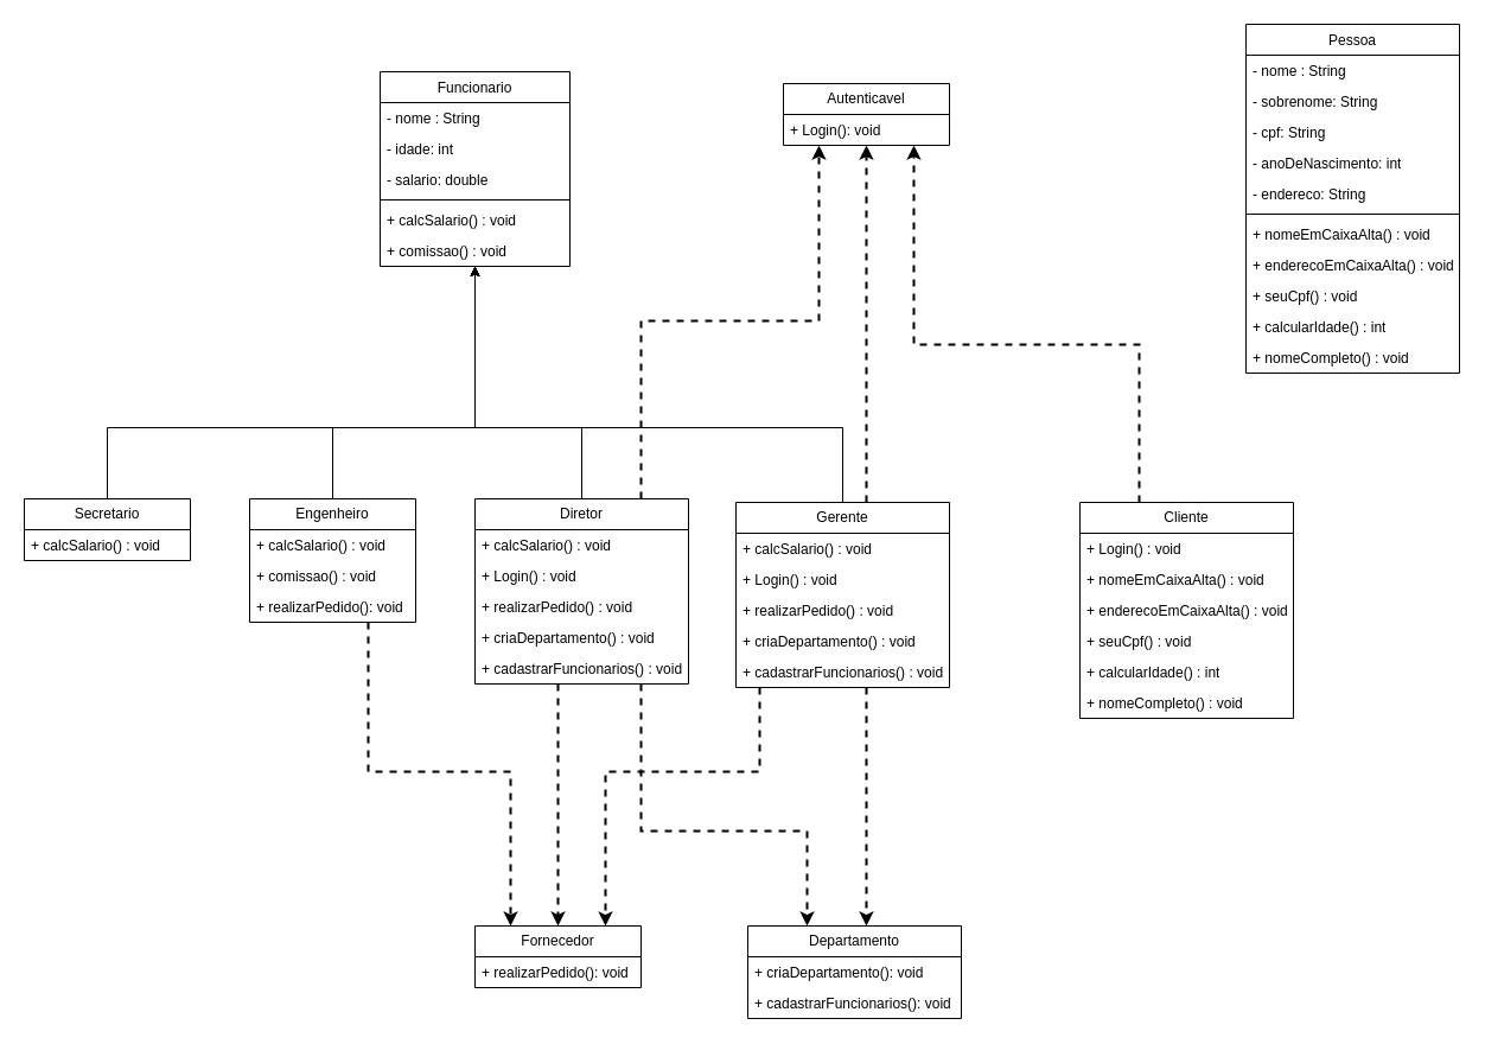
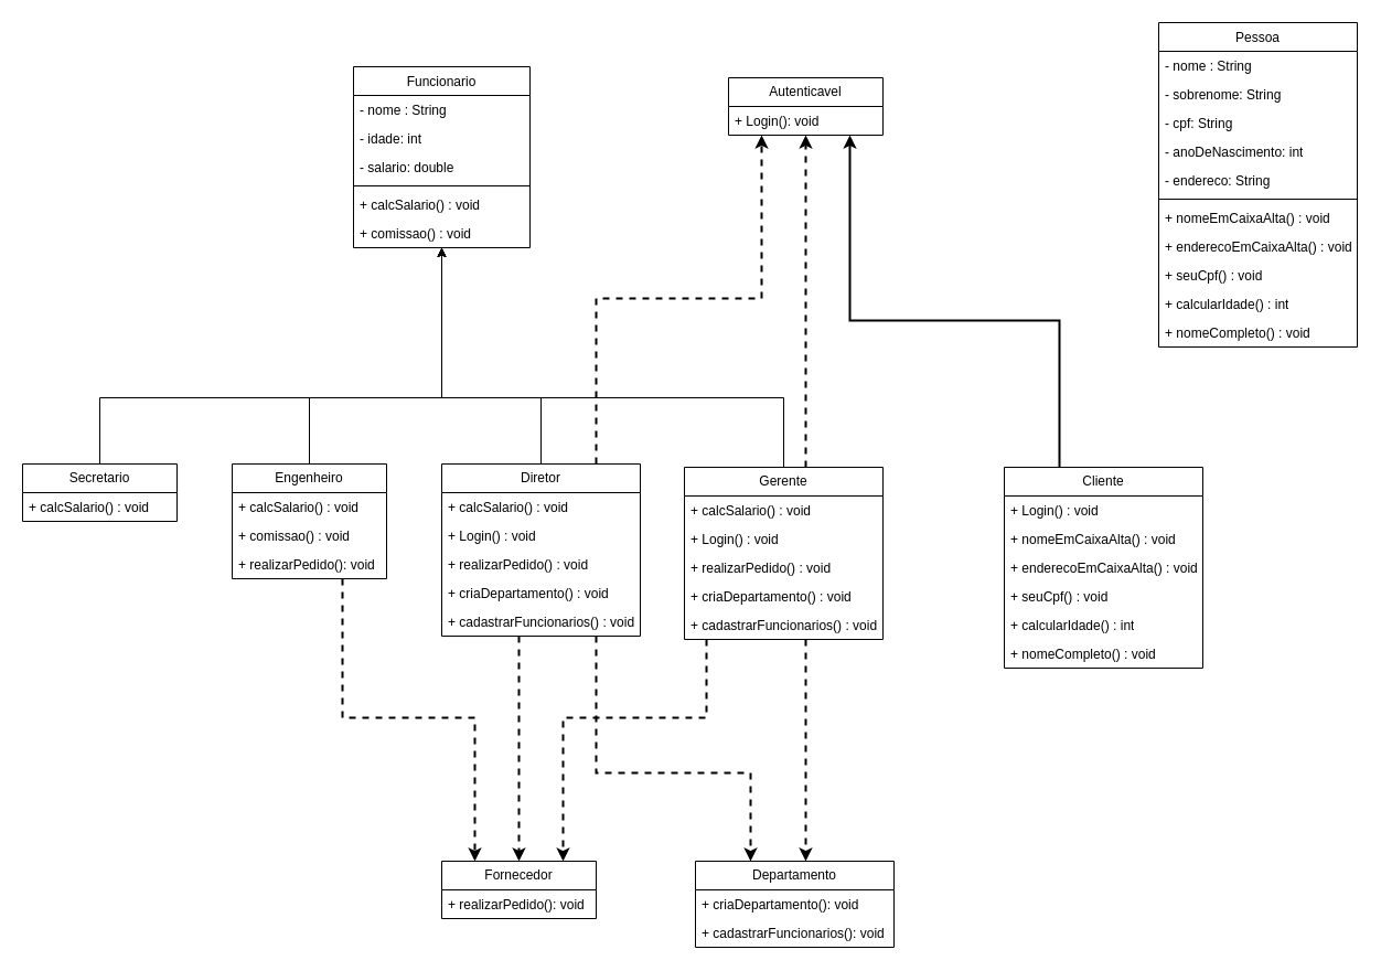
  <mxCell id="0" />
  <mxCell id="1" parent="0" />
  <mxCell id="2" value="&lt;span style=&quot;font-weight: 400;&quot;&gt;Funcionario&lt;/span&gt;" style="swimlane;fontStyle=1;align=center;verticalAlign=top;childLayout=stackLayout;horizontal=1;startSize=26;horizontalStack=0;resizeParent=1;resizeParentMax=0;resizeLast=0;collapsible=1;marginBottom=0;whiteSpace=wrap;html=1;" vertex="1" parent="1"><mxGeometry x="320" y="60" width="160" height="164" as="geometry" /></mxCell>
  <mxCell id="3" value="- nome : String" style="text;strokeColor=none;fillColor=none;align=left;verticalAlign=top;spacingLeft=4;spacingRight=4;overflow=hidden;rotatable=0;points=[[0,0.5],[1,0.5]];portConstraint=eastwest;whiteSpace=wrap;html=1;" vertex="1" parent="2"><mxGeometry y="26" width="160" height="26" as="geometry" /></mxCell>
  <mxCell id="4" value="- idade: int" style="text;strokeColor=none;fillColor=none;align=left;verticalAlign=top;spacingLeft=4;spacingRight=4;overflow=hidden;rotatable=0;points=[[0,0.5],[1,0.5]];portConstraint=eastwest;whiteSpace=wrap;html=1;" vertex="1" parent="2"><mxGeometry y="52" width="160" height="26" as="geometry" /></mxCell>
  <mxCell id="5" value="- salario: double" style="text;strokeColor=none;fillColor=none;align=left;verticalAlign=top;spacingLeft=4;spacingRight=4;overflow=hidden;rotatable=0;points=[[0,0.5],[1,0.5]];portConstraint=eastwest;whiteSpace=wrap;html=1;" vertex="1" parent="2"><mxGeometry y="78" width="160" height="26" as="geometry" /></mxCell>
  <mxCell id="6" value="" style="line;strokeWidth=1;fillColor=none;align=left;verticalAlign=middle;spacingTop=-1;spacingLeft=3;spacingRight=3;rotatable=0;labelPosition=right;points=[];portConstraint=eastwest;strokeColor=inherit;" vertex="1" parent="2"><mxGeometry y="104" width="160" height="8" as="geometry" /></mxCell>
  <mxCell id="7" value="+ calcSalario() : void" style="text;strokeColor=none;fillColor=none;align=left;verticalAlign=top;spacingLeft=4;spacingRight=4;overflow=hidden;rotatable=0;points=[[0,0.5],[1,0.5]];portConstraint=eastwest;whiteSpace=wrap;html=1;" vertex="1" parent="2"><mxGeometry y="112" width="160" height="26" as="geometry" /></mxCell>
  <mxCell id="8" value="+ comissao() : void" style="text;strokeColor=none;fillColor=none;align=left;verticalAlign=top;spacingLeft=4;spacingRight=4;overflow=hidden;rotatable=0;points=[[0,0.5],[1,0.5]];portConstraint=eastwest;whiteSpace=wrap;html=1;" vertex="1" parent="2"><mxGeometry y="138" width="160" height="26" as="geometry" /></mxCell>
  <mxCell id="9" style="edgeStyle=orthogonalEdgeStyle;rounded=0;orthogonalLoop=1;jettySize=auto;html=1;" edge="1" parent="1" source="10" target="2"><mxGeometry relative="1" as="geometry"><Array as="points"><mxPoint x="90" y="360" /><mxPoint x="400" y="360" /></Array></mxGeometry></mxCell>
  <mxCell id="10" value="Secretario" style="swimlane;fontStyle=0;childLayout=stackLayout;horizontal=1;startSize=26;fillColor=none;horizontalStack=0;resizeParent=1;resizeParentMax=0;resizeLast=0;collapsible=1;marginBottom=0;whiteSpace=wrap;html=1;" vertex="1" parent="1"><mxGeometry x="20" y="420" width="140" height="52" as="geometry" /></mxCell>
  <mxCell id="11" value="+ calcSalario() : void" style="text;strokeColor=none;fillColor=none;align=left;verticalAlign=top;spacingLeft=4;spacingRight=4;overflow=hidden;rotatable=0;points=[[0,0.5],[1,0.5]];portConstraint=eastwest;whiteSpace=wrap;html=1;" vertex="1" parent="10"><mxGeometry y="26" width="140" height="26" as="geometry" /></mxCell>
  <mxCell id="12" style="edgeStyle=orthogonalEdgeStyle;rounded=0;orthogonalLoop=1;jettySize=auto;html=1;" edge="1" parent="1" source="14" target="2"><mxGeometry relative="1" as="geometry"><Array as="points"><mxPoint x="280" y="360" /><mxPoint x="400" y="360" /></Array></mxGeometry></mxCell>
  <mxCell id="13" style="edgeStyle=orthogonalEdgeStyle;rounded=0;orthogonalLoop=1;jettySize=auto;html=1;dashed=1;strokeWidth=2;" edge="1" parent="1" source="14" target="63"><mxGeometry relative="1" as="geometry"><Array as="points"><mxPoint x="310" y="650" /><mxPoint x="430" y="650" /></Array></mxGeometry></mxCell>
  <mxCell id="14" value="Engenheiro" style="swimlane;fontStyle=0;childLayout=stackLayout;horizontal=1;startSize=26;fillColor=none;horizontalStack=0;resizeParent=1;resizeParentMax=0;resizeLast=0;collapsible=1;marginBottom=0;whiteSpace=wrap;html=1;" vertex="1" parent="1"><mxGeometry x="210" y="420" width="140" height="104" as="geometry" /></mxCell>
  <mxCell id="15" value="+ calcSalario() : void" style="text;strokeColor=none;fillColor=none;align=left;verticalAlign=top;spacingLeft=4;spacingRight=4;overflow=hidden;rotatable=0;points=[[0,0.5],[1,0.5]];portConstraint=eastwest;whiteSpace=wrap;html=1;" vertex="1" parent="14"><mxGeometry y="26" width="140" height="26" as="geometry" /></mxCell>
  <mxCell id="16" value="+ comissao() : void" style="text;strokeColor=none;fillColor=none;align=left;verticalAlign=top;spacingLeft=4;spacingRight=4;overflow=hidden;rotatable=0;points=[[0,0.5],[1,0.5]];portConstraint=eastwest;whiteSpace=wrap;html=1;" vertex="1" parent="14"><mxGeometry y="52" width="140" height="26" as="geometry" /></mxCell>
  <mxCell id="17" value="+ realizarPedido(): void" style="text;strokeColor=none;fillColor=none;align=left;verticalAlign=top;spacingLeft=4;spacingRight=4;overflow=hidden;rotatable=0;points=[[0,0.5],[1,0.5]];portConstraint=eastwest;whiteSpace=wrap;html=1;" vertex="1" parent="14"><mxGeometry y="78" width="140" height="26" as="geometry" /></mxCell>
  <mxCell id="18" style="edgeStyle=orthogonalEdgeStyle;rounded=0;orthogonalLoop=1;jettySize=auto;html=1;" edge="1" parent="1" source="22" target="2"><mxGeometry relative="1" as="geometry"><Array as="points"><mxPoint x="490" y="360" /><mxPoint x="400" y="360" /></Array></mxGeometry></mxCell>
  <mxCell id="19" style="edgeStyle=orthogonalEdgeStyle;rounded=0;orthogonalLoop=1;jettySize=auto;html=1;dashed=1;strokeWidth=2;" edge="1" parent="1" source="22" target="58"><mxGeometry relative="1" as="geometry"><Array as="points"><mxPoint x="540" y="270" /><mxPoint x="690" y="270" /></Array></mxGeometry></mxCell>
  <mxCell id="20" style="edgeStyle=orthogonalEdgeStyle;rounded=0;orthogonalLoop=1;jettySize=auto;html=1;dashed=1;strokeWidth=2;" edge="1" parent="1" source="22" target="63"><mxGeometry relative="1" as="geometry"><Array as="points"><mxPoint x="470" y="700" /><mxPoint x="470" y="700" /></Array></mxGeometry></mxCell>
  <mxCell id="21" style="edgeStyle=orthogonalEdgeStyle;rounded=0;orthogonalLoop=1;jettySize=auto;html=1;dashed=1;strokeWidth=2;" edge="1" parent="1" source="22" target="60"><mxGeometry relative="1" as="geometry"><Array as="points"><mxPoint x="540" y="700" /><mxPoint x="680" y="700" /></Array></mxGeometry></mxCell>
  <mxCell id="22" value="Diretor" style="swimlane;fontStyle=0;childLayout=stackLayout;horizontal=1;startSize=26;fillColor=none;horizontalStack=0;resizeParent=1;resizeParentMax=0;resizeLast=0;collapsible=1;marginBottom=0;whiteSpace=wrap;html=1;" vertex="1" parent="1"><mxGeometry x="400" y="420" width="180" height="156" as="geometry" /></mxCell>
  <mxCell id="23" value="+ calcSalario() : void" style="text;strokeColor=none;fillColor=none;align=left;verticalAlign=top;spacingLeft=4;spacingRight=4;overflow=hidden;rotatable=0;points=[[0,0.5],[1,0.5]];portConstraint=eastwest;whiteSpace=wrap;html=1;" vertex="1" parent="22"><mxGeometry y="26" width="180" height="26" as="geometry" /></mxCell>
  <mxCell id="24" value="+ Login() : void" style="text;strokeColor=none;fillColor=none;align=left;verticalAlign=top;spacingLeft=4;spacingRight=4;overflow=hidden;rotatable=0;points=[[0,0.5],[1,0.5]];portConstraint=eastwest;whiteSpace=wrap;html=1;" vertex="1" parent="22"><mxGeometry y="52" width="180" height="26" as="geometry" /></mxCell>
  <mxCell id="25" value="+ realizarPedido() : void" style="text;strokeColor=none;fillColor=none;align=left;verticalAlign=top;spacingLeft=4;spacingRight=4;overflow=hidden;rotatable=0;points=[[0,0.5],[1,0.5]];portConstraint=eastwest;whiteSpace=wrap;html=1;" vertex="1" parent="22"><mxGeometry y="78" width="180" height="26" as="geometry" /></mxCell>
  <mxCell id="26" value="+ criaDepartamento() : void" style="text;strokeColor=none;fillColor=none;align=left;verticalAlign=top;spacingLeft=4;spacingRight=4;overflow=hidden;rotatable=0;points=[[0,0.5],[1,0.5]];portConstraint=eastwest;whiteSpace=wrap;html=1;" vertex="1" parent="22"><mxGeometry y="104" width="180" height="26" as="geometry" /></mxCell>
  <mxCell id="27" value="+ cadastrarFuncionarios() : void" style="text;strokeColor=none;fillColor=none;align=left;verticalAlign=top;spacingLeft=4;spacingRight=4;overflow=hidden;rotatable=0;points=[[0,0.5],[1,0.5]];portConstraint=eastwest;whiteSpace=wrap;html=1;" vertex="1" parent="22"><mxGeometry y="130" width="180" height="26" as="geometry" /></mxCell>
  <mxCell id="28" style="edgeStyle=orthogonalEdgeStyle;rounded=0;orthogonalLoop=1;jettySize=auto;html=1;" edge="1" parent="1" source="32" target="2"><mxGeometry relative="1" as="geometry"><Array as="points"><mxPoint x="710" y="360" /><mxPoint x="400" y="360" /></Array></mxGeometry></mxCell>
  <mxCell id="29" style="edgeStyle=orthogonalEdgeStyle;rounded=0;orthogonalLoop=1;jettySize=auto;html=1;dashed=1;strokeWidth=2;" edge="1" parent="1" source="32" target="58"><mxGeometry relative="1" as="geometry"><Array as="points"><mxPoint x="730" y="350" /><mxPoint x="730" y="350" /></Array></mxGeometry></mxCell>
  <mxCell id="30" style="edgeStyle=orthogonalEdgeStyle;rounded=0;orthogonalLoop=1;jettySize=auto;html=1;dashed=1;strokeWidth=2;" edge="1" parent="1" source="32" target="63"><mxGeometry relative="1" as="geometry"><Array as="points"><mxPoint x="640" y="650" /><mxPoint x="510" y="650" /></Array></mxGeometry></mxCell>
  <mxCell id="31" style="edgeStyle=orthogonalEdgeStyle;rounded=0;orthogonalLoop=1;jettySize=auto;html=1;dashed=1;strokeWidth=2;" edge="1" parent="1" source="32" target="60"><mxGeometry relative="1" as="geometry"><Array as="points"><mxPoint x="730" y="680" /><mxPoint x="730" y="680" /></Array></mxGeometry></mxCell>
  <mxCell id="32" value="Gerente" style="swimlane;fontStyle=0;childLayout=stackLayout;horizontal=1;startSize=26;fillColor=none;horizontalStack=0;resizeParent=1;resizeParentMax=0;resizeLast=0;collapsible=1;marginBottom=0;whiteSpace=wrap;html=1;" vertex="1" parent="1"><mxGeometry x="620" y="423" width="180" height="156" as="geometry" /></mxCell>
  <mxCell id="33" value="+ calcSalario() : void" style="text;strokeColor=none;fillColor=none;align=left;verticalAlign=top;spacingLeft=4;spacingRight=4;overflow=hidden;rotatable=0;points=[[0,0.5],[1,0.5]];portConstraint=eastwest;whiteSpace=wrap;html=1;" vertex="1" parent="32"><mxGeometry y="26" width="180" height="26" as="geometry" /></mxCell>
  <mxCell id="34" value="+ Login() : void" style="text;strokeColor=none;fillColor=none;align=left;verticalAlign=top;spacingLeft=4;spacingRight=4;overflow=hidden;rotatable=0;points=[[0,0.5],[1,0.5]];portConstraint=eastwest;whiteSpace=wrap;html=1;" vertex="1" parent="32"><mxGeometry y="52" width="180" height="26" as="geometry" /></mxCell>
  <mxCell id="35" value="+ realizarPedido() : void" style="text;strokeColor=none;fillColor=none;align=left;verticalAlign=top;spacingLeft=4;spacingRight=4;overflow=hidden;rotatable=0;points=[[0,0.5],[1,0.5]];portConstraint=eastwest;whiteSpace=wrap;html=1;" vertex="1" parent="32"><mxGeometry y="78" width="180" height="26" as="geometry" /></mxCell>
  <mxCell id="36" value="+ criaDepartamento() : void" style="text;strokeColor=none;fillColor=none;align=left;verticalAlign=top;spacingLeft=4;spacingRight=4;overflow=hidden;rotatable=0;points=[[0,0.5],[1,0.5]];portConstraint=eastwest;whiteSpace=wrap;html=1;" vertex="1" parent="32"><mxGeometry y="104" width="180" height="26" as="geometry" /></mxCell>
  <mxCell id="37" value="+ cadastrarFuncionarios() : void" style="text;strokeColor=none;fillColor=none;align=left;verticalAlign=top;spacingLeft=4;spacingRight=4;overflow=hidden;rotatable=0;points=[[0,0.5],[1,0.5]];portConstraint=eastwest;whiteSpace=wrap;html=1;" vertex="1" parent="32"><mxGeometry y="130" width="180" height="26" as="geometry" /></mxCell>
- <mxCell id="38" style="edgeStyle=orthogonalEdgeStyle;rounded=0;orthogonalLoop=1;jettySize=auto;html=1;dashed=1;strokeWidth=2;" edge="1" parent="1" source="39" target="58"><mxGeometry relative="1" as="geometry"><Array as="points"><mxPoint x="960" y="290" /><mxPoint x="770" y="290" /></Array></mxGeometry></mxCell>
+ <mxCell id="38" style="edgeStyle=orthogonalEdgeStyle;rounded=0;orthogonalLoop=1;jettySize=auto;html=1;dashed=0;strokeWidth=2;" edge="1" parent="1" source="39" target="58"><mxGeometry relative="1" as="geometry"><Array as="points"><mxPoint x="960" y="290" /><mxPoint x="770" y="290" /></Array></mxGeometry></mxCell>
  <mxCell id="39" value="Cliente" style="swimlane;fontStyle=0;childLayout=stackLayout;horizontal=1;startSize=26;fillColor=none;horizontalStack=0;resizeParent=1;resizeParentMax=0;resizeLast=0;collapsible=1;marginBottom=0;whiteSpace=wrap;html=1;" vertex="1" parent="1"><mxGeometry x="910" y="423" width="180" height="182" as="geometry" /></mxCell>
  <mxCell id="40" value="+ Login() : void" style="text;strokeColor=none;fillColor=none;align=left;verticalAlign=top;spacingLeft=4;spacingRight=4;overflow=hidden;rotatable=0;points=[[0,0.5],[1,0.5]];portConstraint=eastwest;whiteSpace=wrap;html=1;" vertex="1" parent="39"><mxGeometry y="26" width="180" height="26" as="geometry" /></mxCell>
  <mxCell id="41" value="+ nomeEmCaixaAlta() : void" style="text;strokeColor=none;fillColor=none;align=left;verticalAlign=top;spacingLeft=4;spacingRight=4;overflow=hidden;rotatable=0;points=[[0,0.5],[1,0.5]];portConstraint=eastwest;whiteSpace=wrap;html=1;" vertex="1" parent="39"><mxGeometry y="52" width="180" height="26" as="geometry" /></mxCell>
  <mxCell id="42" value="+ enderecoEmCaixaAlta() : void" style="text;strokeColor=none;fillColor=none;align=left;verticalAlign=top;spacingLeft=4;spacingRight=4;overflow=hidden;rotatable=0;points=[[0,0.5],[1,0.5]];portConstraint=eastwest;whiteSpace=wrap;html=1;" vertex="1" parent="39"><mxGeometry y="78" width="180" height="26" as="geometry" /></mxCell>
  <mxCell id="43" value="+ seuCpf() : void" style="text;strokeColor=none;fillColor=none;align=left;verticalAlign=top;spacingLeft=4;spacingRight=4;overflow=hidden;rotatable=0;points=[[0,0.5],[1,0.5]];portConstraint=eastwest;whiteSpace=wrap;html=1;" vertex="1" parent="39"><mxGeometry y="104" width="180" height="26" as="geometry" /></mxCell>
  <mxCell id="44" value="+ calcularIdade() : int" style="text;strokeColor=none;fillColor=none;align=left;verticalAlign=top;spacingLeft=4;spacingRight=4;overflow=hidden;rotatable=0;points=[[0,0.5],[1,0.5]];portConstraint=eastwest;whiteSpace=wrap;html=1;" vertex="1" parent="39"><mxGeometry y="130" width="180" height="26" as="geometry" /></mxCell>
  <mxCell id="45" value="+ nomeCompleto() : void" style="text;strokeColor=none;fillColor=none;align=left;verticalAlign=top;spacingLeft=4;spacingRight=4;overflow=hidden;rotatable=0;points=[[0,0.5],[1,0.5]];portConstraint=eastwest;whiteSpace=wrap;html=1;" vertex="1" parent="39"><mxGeometry y="156" width="180" height="26" as="geometry" /></mxCell>
  <mxCell id="46" value="&lt;span style=&quot;font-weight: 400;&quot;&gt;Pessoa&lt;/span&gt;" style="swimlane;fontStyle=1;align=center;verticalAlign=top;childLayout=stackLayout;horizontal=1;startSize=26;horizontalStack=0;resizeParent=1;resizeParentMax=0;resizeLast=0;collapsible=1;marginBottom=0;whiteSpace=wrap;html=1;" vertex="1" parent="1"><mxGeometry x="1050" y="20" width="180" height="294" as="geometry" /></mxCell>
  <mxCell id="47" value="- nome : String" style="text;strokeColor=none;fillColor=none;align=left;verticalAlign=top;spacingLeft=4;spacingRight=4;overflow=hidden;rotatable=0;points=[[0,0.5],[1,0.5]];portConstraint=eastwest;whiteSpace=wrap;html=1;" vertex="1" parent="46"><mxGeometry y="26" width="180" height="26" as="geometry" /></mxCell>
  <mxCell id="48" value="- sobrenome: String" style="text;strokeColor=none;fillColor=none;align=left;verticalAlign=top;spacingLeft=4;spacingRight=4;overflow=hidden;rotatable=0;points=[[0,0.5],[1,0.5]];portConstraint=eastwest;whiteSpace=wrap;html=1;" vertex="1" parent="46"><mxGeometry y="52" width="180" height="26" as="geometry" /></mxCell>
  <mxCell id="49" value="- cpf: String" style="text;strokeColor=none;fillColor=none;align=left;verticalAlign=top;spacingLeft=4;spacingRight=4;overflow=hidden;rotatable=0;points=[[0,0.5],[1,0.5]];portConstraint=eastwest;whiteSpace=wrap;html=1;" vertex="1" parent="46"><mxGeometry y="78" width="180" height="26" as="geometry" /></mxCell>
  <mxCell id="50" value="- anoDeNascimento: int" style="text;strokeColor=none;fillColor=none;align=left;verticalAlign=top;spacingLeft=4;spacingRight=4;overflow=hidden;rotatable=0;points=[[0,0.5],[1,0.5]];portConstraint=eastwest;whiteSpace=wrap;html=1;" vertex="1" parent="46"><mxGeometry y="104" width="180" height="26" as="geometry" /></mxCell>
  <mxCell id="51" value="- endereco: String" style="text;strokeColor=none;fillColor=none;align=left;verticalAlign=top;spacingLeft=4;spacingRight=4;overflow=hidden;rotatable=0;points=[[0,0.5],[1,0.5]];portConstraint=eastwest;whiteSpace=wrap;html=1;" vertex="1" parent="46"><mxGeometry y="130" width="180" height="26" as="geometry" /></mxCell>
  <mxCell id="52" value="" style="line;strokeWidth=1;fillColor=none;align=left;verticalAlign=middle;spacingTop=-1;spacingLeft=3;spacingRight=3;rotatable=0;labelPosition=right;points=[];portConstraint=eastwest;strokeColor=inherit;" vertex="1" parent="46"><mxGeometry y="156" width="180" height="8" as="geometry" /></mxCell>
  <mxCell id="53" value="+ nomeEmCaixaAlta() : void" style="text;strokeColor=none;fillColor=none;align=left;verticalAlign=top;spacingLeft=4;spacingRight=4;overflow=hidden;rotatable=0;points=[[0,0.5],[1,0.5]];portConstraint=eastwest;whiteSpace=wrap;html=1;" vertex="1" parent="46"><mxGeometry y="164" width="180" height="26" as="geometry" /></mxCell>
  <mxCell id="54" value="+ enderecoEmCaixaAlta() : void" style="text;strokeColor=none;fillColor=none;align=left;verticalAlign=top;spacingLeft=4;spacingRight=4;overflow=hidden;rotatable=0;points=[[0,0.5],[1,0.5]];portConstraint=eastwest;whiteSpace=wrap;html=1;" vertex="1" parent="46"><mxGeometry y="190" width="180" height="26" as="geometry" /></mxCell>
  <mxCell id="55" value="+ seuCpf() : void" style="text;strokeColor=none;fillColor=none;align=left;verticalAlign=top;spacingLeft=4;spacingRight=4;overflow=hidden;rotatable=0;points=[[0,0.5],[1,0.5]];portConstraint=eastwest;whiteSpace=wrap;html=1;" vertex="1" parent="46"><mxGeometry y="216" width="180" height="26" as="geometry" /></mxCell>
  <mxCell id="56" value="+ calcularIdade() : int" style="text;strokeColor=none;fillColor=none;align=left;verticalAlign=top;spacingLeft=4;spacingRight=4;overflow=hidden;rotatable=0;points=[[0,0.5],[1,0.5]];portConstraint=eastwest;whiteSpace=wrap;html=1;" vertex="1" parent="46"><mxGeometry y="242" width="180" height="26" as="geometry" /></mxCell>
  <mxCell id="57" value="+ nomeCompleto() : void" style="text;strokeColor=none;fillColor=none;align=left;verticalAlign=top;spacingLeft=4;spacingRight=4;overflow=hidden;rotatable=0;points=[[0,0.5],[1,0.5]];portConstraint=eastwest;whiteSpace=wrap;html=1;" vertex="1" parent="46"><mxGeometry y="268" width="180" height="26" as="geometry" /></mxCell>
  <mxCell id="58" value="Autenticavel" style="swimlane;fontStyle=0;childLayout=stackLayout;horizontal=1;startSize=26;fillColor=none;horizontalStack=0;resizeParent=1;resizeParentMax=0;resizeLast=0;collapsible=1;marginBottom=0;whiteSpace=wrap;html=1;" vertex="1" parent="1"><mxGeometry x="660" y="70" width="140" height="52" as="geometry" /></mxCell>
  <mxCell id="59" value="+ Login(): void" style="text;strokeColor=none;fillColor=none;align=left;verticalAlign=top;spacingLeft=4;spacingRight=4;overflow=hidden;rotatable=0;points=[[0,0.5],[1,0.5]];portConstraint=eastwest;whiteSpace=wrap;html=1;" vertex="1" parent="58"><mxGeometry y="26" width="140" height="26" as="geometry" /></mxCell>
  <mxCell id="60" value="Departamento" style="swimlane;fontStyle=0;childLayout=stackLayout;horizontal=1;startSize=26;fillColor=none;horizontalStack=0;resizeParent=1;resizeParentMax=0;resizeLast=0;collapsible=1;marginBottom=0;whiteSpace=wrap;html=1;" vertex="1" parent="1"><mxGeometry x="630" y="780" width="180" height="78" as="geometry" /></mxCell>
  <mxCell id="61" value="+ criaDepartamento(): void" style="text;strokeColor=none;fillColor=none;align=left;verticalAlign=top;spacingLeft=4;spacingRight=4;overflow=hidden;rotatable=0;points=[[0,0.5],[1,0.5]];portConstraint=eastwest;whiteSpace=wrap;html=1;" vertex="1" parent="60"><mxGeometry y="26" width="180" height="26" as="geometry" /></mxCell>
  <mxCell id="62" value="+ cadastrarFuncionarios(): void" style="text;strokeColor=none;fillColor=none;align=left;verticalAlign=top;spacingLeft=4;spacingRight=4;overflow=hidden;rotatable=0;points=[[0,0.5],[1,0.5]];portConstraint=eastwest;whiteSpace=wrap;html=1;" vertex="1" parent="60"><mxGeometry y="52" width="180" height="26" as="geometry" /></mxCell>
  <mxCell id="63" value="Fornecedor" style="swimlane;fontStyle=0;childLayout=stackLayout;horizontal=1;startSize=26;fillColor=none;horizontalStack=0;resizeParent=1;resizeParentMax=0;resizeLast=0;collapsible=1;marginBottom=0;whiteSpace=wrap;html=1;" vertex="1" parent="1"><mxGeometry x="400" y="780" width="140" height="52" as="geometry" /></mxCell>
  <mxCell id="64" value="+ realizarPedido(): void" style="text;strokeColor=none;fillColor=none;align=left;verticalAlign=top;spacingLeft=4;spacingRight=4;overflow=hidden;rotatable=0;points=[[0,0.5],[1,0.5]];portConstraint=eastwest;whiteSpace=wrap;html=1;" vertex="1" parent="63"><mxGeometry y="26" width="140" height="26" as="geometry" /></mxCell>
